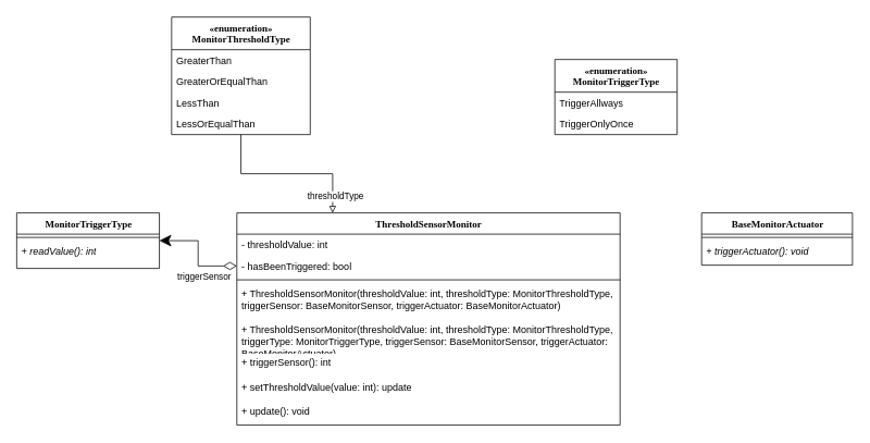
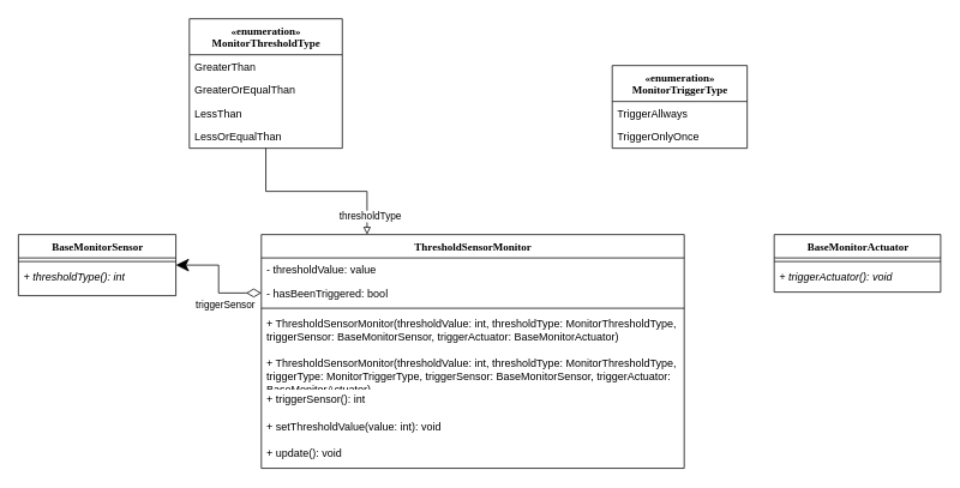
  <mxCell id="0" />
  <mxCell id="1" parent="0" />
- <mxCell id="2" value="MonitorTriggerType" style="swimlane;html=1;fontStyle=1;align=center;verticalAlign=top;childLayout=stackLayout;horizontal=1;startSize=26;horizontalStack=0;resizeParent=1;resizeLast=0;collapsible=1;marginBottom=0;swimlaneFillColor=#ffffff;rounded=0;shadow=0;comic=0;labelBackgroundColor=none;strokeWidth=1;fillColor=none;fontFamily=Verdana;fontSize=12" parent="1" vertex="1"><mxGeometry x="20" y="260" width="175" height="68" as="geometry" /></mxCell>
+ <mxCell id="2" value="BaseMonitorSensor" style="swimlane;html=1;fontStyle=1;align=center;verticalAlign=top;childLayout=stackLayout;horizontal=1;startSize=26;horizontalStack=0;resizeParent=1;resizeLast=0;collapsible=1;marginBottom=0;swimlaneFillColor=#ffffff;rounded=0;shadow=0;comic=0;labelBackgroundColor=none;strokeWidth=1;fillColor=none;fontFamily=Verdana;fontSize=12" parent="1" vertex="1"><mxGeometry x="20" y="260" width="175" height="68" as="geometry" /></mxCell>
  <mxCell id="3" value="" style="line;html=1;strokeWidth=1;fillColor=none;align=left;verticalAlign=middle;spacingTop=-1;spacingLeft=3;spacingRight=3;rotatable=0;labelPosition=right;points=[];portConstraint=eastwest;" parent="2" vertex="1"><mxGeometry y="26" width="175" height="8" as="geometry" /></mxCell>
- <mxCell id="4" value="+ readValue(): int" style="text;html=1;strokeColor=none;fillColor=none;align=left;verticalAlign=top;spacingLeft=4;spacingRight=4;whiteSpace=wrap;overflow=hidden;rotatable=0;points=[[0,0.5],[1,0.5]];portConstraint=eastwest;fontStyle=2" parent="2" vertex="1"><mxGeometry y="34" width="175" height="26" as="geometry" /></mxCell>
+ <mxCell id="4" value="+ thresholdType(): int" style="text;html=1;strokeColor=none;fillColor=none;align=left;verticalAlign=top;spacingLeft=4;spacingRight=4;whiteSpace=wrap;overflow=hidden;rotatable=0;points=[[0,0.5],[1,0.5]];portConstraint=eastwest;fontStyle=2" parent="2" vertex="1"><mxGeometry y="34" width="175" height="26" as="geometry" /></mxCell>
  <mxCell id="5" value="BaseMonitorActuator" style="swimlane;html=1;fontStyle=1;align=center;verticalAlign=top;childLayout=stackLayout;horizontal=1;startSize=26;horizontalStack=0;resizeParent=1;resizeLast=0;collapsible=1;marginBottom=0;swimlaneFillColor=#ffffff;rounded=0;shadow=0;comic=0;labelBackgroundColor=none;strokeWidth=1;fillColor=none;fontFamily=Verdana;fontSize=12" parent="1" vertex="1"><mxGeometry x="860" y="260" width="185" height="64" as="geometry" /></mxCell>
  <mxCell id="6" value="" style="line;html=1;strokeWidth=1;fillColor=none;align=left;verticalAlign=middle;spacingTop=-1;spacingLeft=3;spacingRight=3;rotatable=0;labelPosition=right;points=[];portConstraint=eastwest;" parent="5" vertex="1"><mxGeometry y="26" width="185" height="8" as="geometry" /></mxCell>
  <mxCell id="7" value="+ triggerActuator(): void" style="text;html=1;strokeColor=none;fillColor=none;align=left;verticalAlign=top;spacingLeft=4;spacingRight=4;whiteSpace=wrap;overflow=hidden;rotatable=0;points=[[0,0.5],[1,0.5]];portConstraint=eastwest;fontStyle=2" parent="5" vertex="1"><mxGeometry y="34" width="185" height="26" as="geometry" /></mxCell>
  <mxCell id="8" value="ThresholdSensorMonitor" style="swimlane;html=1;fontStyle=1;align=center;verticalAlign=top;childLayout=stackLayout;horizontal=1;startSize=26;horizontalStack=0;resizeParent=1;resizeLast=0;collapsible=1;marginBottom=0;swimlaneFillColor=#ffffff;rounded=0;shadow=0;comic=0;labelBackgroundColor=none;strokeWidth=1;fillColor=none;fontFamily=Verdana;fontSize=12" parent="1" vertex="1"><mxGeometry x="290" y="260" width="470" height="260" as="geometry" /></mxCell>
- <mxCell id="9" value="- thresholdValue: int" style="text;html=1;strokeColor=none;fillColor=none;align=left;verticalAlign=top;spacingLeft=4;spacingRight=4;whiteSpace=wrap;overflow=hidden;rotatable=0;points=[[0,0.5],[1,0.5]];portConstraint=eastwest;" parent="8" vertex="1"><mxGeometry y="26" width="470" height="26" as="geometry" /></mxCell>
+ <mxCell id="9" value="- thresholdValue: value" style="text;html=1;strokeColor=none;fillColor=none;align=left;verticalAlign=top;spacingLeft=4;spacingRight=4;whiteSpace=wrap;overflow=hidden;rotatable=0;points=[[0,0.5],[1,0.5]];portConstraint=eastwest;" parent="8" vertex="1"><mxGeometry y="26" width="470" height="26" as="geometry" /></mxCell>
  <mxCell id="10" value="- hasBeenTriggered: bool" style="text;html=1;strokeColor=none;fillColor=none;align=left;verticalAlign=top;spacingLeft=4;spacingRight=4;whiteSpace=wrap;overflow=hidden;rotatable=0;points=[[0,0.5],[1,0.5]];portConstraint=eastwest;" parent="8" vertex="1"><mxGeometry y="52" width="470" height="26" as="geometry" /></mxCell>
  <mxCell id="11" value="" style="line;html=1;strokeWidth=1;fillColor=none;align=left;verticalAlign=middle;spacingTop=-1;spacingLeft=3;spacingRight=3;rotatable=0;labelPosition=right;points=[];portConstraint=eastwest;" parent="8" vertex="1"><mxGeometry y="78" width="470" height="8" as="geometry" /></mxCell>
  <mxCell id="12" value="+ ThresholdSensorMonitor(thresholdValue: int, thresholdType: MonitorThresholdType, triggerSensor: BaseMonitorSensor, triggerActuator: BaseMonitorActuator)" style="text;html=1;strokeColor=none;fillColor=none;align=left;verticalAlign=top;spacingLeft=4;spacingRight=4;whiteSpace=wrap;overflow=hidden;rotatable=0;points=[[0,0.5],[1,0.5]];portConstraint=eastwest;" parent="8" vertex="1"><mxGeometry y="86" width="470" height="44" as="geometry" /></mxCell>
  <mxCell id="13" value="+ ThresholdSensorMonitor(thresholdValue: int, thresholdType: MonitorThresholdType, triggerType: MonitorTriggerType, triggerSensor: BaseMonitorSensor, triggerActuator: BaseMonitorActuator)" style="text;html=1;strokeColor=none;fillColor=none;align=left;verticalAlign=top;spacingLeft=4;spacingRight=4;whiteSpace=wrap;overflow=hidden;rotatable=0;points=[[0,0.5],[1,0.5]];portConstraint=eastwest;" vertex="1" parent="8"><mxGeometry y="130" width="470" height="40" as="geometry" /></mxCell>
  <mxCell id="14" value="+ triggerSensor(): int" style="text;html=1;strokeColor=none;fillColor=none;align=left;verticalAlign=top;spacingLeft=4;spacingRight=4;whiteSpace=wrap;overflow=hidden;rotatable=0;points=[[0,0.5],[1,0.5]];portConstraint=eastwest;" parent="8" vertex="1"><mxGeometry y="170" width="470" height="30" as="geometry" /></mxCell>
- <mxCell id="15" value="+ setThresholdValue(value: int): update" style="text;html=1;strokeColor=none;fillColor=none;align=left;verticalAlign=top;spacingLeft=4;spacingRight=4;whiteSpace=wrap;overflow=hidden;rotatable=0;points=[[0,0.5],[1,0.5]];portConstraint=eastwest;" vertex="1" parent="8"><mxGeometry y="200" width="470" height="30" as="geometry" /></mxCell>
+ <mxCell id="15" value="+ setThresholdValue(value: int): void" style="text;html=1;strokeColor=none;fillColor=none;align=left;verticalAlign=top;spacingLeft=4;spacingRight=4;whiteSpace=wrap;overflow=hidden;rotatable=0;points=[[0,0.5],[1,0.5]];portConstraint=eastwest;" vertex="1" parent="8"><mxGeometry y="200" width="470" height="30" as="geometry" /></mxCell>
  <mxCell id="16" value="+ update(): void" style="text;html=1;strokeColor=none;fillColor=none;align=left;verticalAlign=top;spacingLeft=4;spacingRight=4;whiteSpace=wrap;overflow=hidden;rotatable=0;points=[[0,0.5],[1,0.5]];portConstraint=eastwest;" vertex="1" parent="8"><mxGeometry y="230" width="470" height="30" as="geometry" /></mxCell>
  <mxCell id="17" style="edgeStyle=orthogonalEdgeStyle;rounded=0;orthogonalLoop=1;jettySize=auto;html=1;entryX=0.25;entryY=0;entryDx=0;entryDy=0;fontFamily=Helvetica;endArrow=block;endFill=0;" edge="1" parent="1" source="19" target="8"><mxGeometry relative="1" as="geometry" /></mxCell>
  <mxCell id="18" value="thresholdType" style="edgeLabel;html=1;align=center;verticalAlign=middle;resizable=0;points=[];fontFamily=Helvetica;" vertex="1" connectable="0" parent="17"><mxGeometry x="0.827" y="3" relative="1" as="geometry"><mxPoint y="-2" as="offset" /></mxGeometry></mxCell>
  <mxCell id="19" value="«enumeration»&lt;br&gt;MonitorThresholdType" style="swimlane;fontStyle=1;childLayout=stackLayout;horizontal=1;startSize=40;fillColor=none;horizontalStack=0;resizeParent=1;resizeParentMax=0;resizeLast=0;collapsible=1;marginBottom=0;verticalAlign=top;html=1;fontFamily=Verdana;" vertex="1" parent="1"><mxGeometry x="210" y="20" width="170" height="144" as="geometry" /></mxCell>
  <mxCell id="20" value="GreaterThan" style="text;strokeColor=none;fillColor=none;align=left;verticalAlign=top;spacingLeft=4;spacingRight=4;overflow=hidden;rotatable=0;points=[[0,0.5],[1,0.5]];portConstraint=eastwest;whiteSpace=wrap;html=1;fontFamily=Helvetica;" vertex="1" parent="19"><mxGeometry y="40" width="170" height="26" as="geometry" /></mxCell>
  <mxCell id="21" value="GreaterOrEqualThan" style="text;strokeColor=none;fillColor=none;align=left;verticalAlign=top;spacingLeft=4;spacingRight=4;overflow=hidden;rotatable=0;points=[[0,0.5],[1,0.5]];portConstraint=eastwest;html=1;whiteSpace=wrap;fontFamily=Helvetica;" vertex="1" parent="19"><mxGeometry y="66" width="170" height="26" as="geometry" /></mxCell>
  <mxCell id="22" value="LessThan" style="text;strokeColor=none;fillColor=none;align=left;verticalAlign=top;spacingLeft=4;spacingRight=4;overflow=hidden;rotatable=0;points=[[0,0.5],[1,0.5]];portConstraint=eastwest;html=1;whiteSpace=wrap;fontFamily=Helvetica;" vertex="1" parent="19"><mxGeometry y="92" width="170" height="26" as="geometry" /></mxCell>
  <mxCell id="23" value="LessOrEqualThan" style="text;strokeColor=none;fillColor=none;align=left;verticalAlign=top;spacingLeft=4;spacingRight=4;overflow=hidden;rotatable=0;points=[[0,0.5],[1,0.5]];portConstraint=eastwest;html=1;whiteSpace=wrap;fontFamily=Helvetica;" vertex="1" parent="19"><mxGeometry y="118" width="170" height="26" as="geometry" /></mxCell>
  <mxCell id="24" value="«enumeration»&lt;br&gt;MonitorTriggerType" style="swimlane;fontStyle=1;childLayout=stackLayout;horizontal=1;startSize=40;fillColor=none;horizontalStack=0;resizeParent=1;resizeParentMax=0;resizeLast=0;collapsible=1;marginBottom=0;verticalAlign=top;html=1;fontFamily=Verdana;" vertex="1" parent="1"><mxGeometry x="680" y="72" width="150" height="92" as="geometry" /></mxCell>
  <mxCell id="25" value="TriggerAllways" style="text;strokeColor=none;fillColor=none;align=left;verticalAlign=top;spacingLeft=4;spacingRight=4;overflow=hidden;rotatable=0;points=[[0,0.5],[1,0.5]];portConstraint=eastwest;whiteSpace=wrap;html=1;fontFamily=Helvetica;" vertex="1" parent="24"><mxGeometry y="40" width="150" height="26" as="geometry" /></mxCell>
  <mxCell id="26" value="TriggerOnlyOnce" style="text;strokeColor=none;fillColor=none;align=left;verticalAlign=top;spacingLeft=4;spacingRight=4;overflow=hidden;rotatable=0;points=[[0,0.5],[1,0.5]];portConstraint=eastwest;html=1;whiteSpace=wrap;fontFamily=Helvetica;" vertex="1" parent="24"><mxGeometry y="66" width="150" height="26" as="geometry" /></mxCell>
  <mxCell id="27" value="" style="endArrow=classic;html=1;endSize=12;startArrow=diamondThin;startSize=14;startFill=0;edgeStyle=orthogonalEdgeStyle;align=left;verticalAlign=bottom;rounded=0;fontFamily=Helvetica;exitX=0;exitY=0.5;exitDx=0;exitDy=0;entryX=1;entryY=0.5;entryDx=0;entryDy=0;" edge="1" parent="1" source="10" target="2"><mxGeometry x="-0.267" y="56" relative="1" as="geometry"><mxPoint x="280" y="325" as="sourcePoint" /><mxPoint x="570" y="280" as="targetPoint" /><mxPoint x="49" y="56" as="offset" /></mxGeometry></mxCell>
  <mxCell id="28" value="triggerSensor" style="edgeLabel;html=1;align=center;verticalAlign=middle;resizable=0;points=[];fontFamily=Helvetica;" vertex="1" connectable="0" parent="27"><mxGeometry x="-0.793" y="1" relative="1" as="geometry"><mxPoint x="-28" y="12" as="offset" /></mxGeometry></mxCell>
